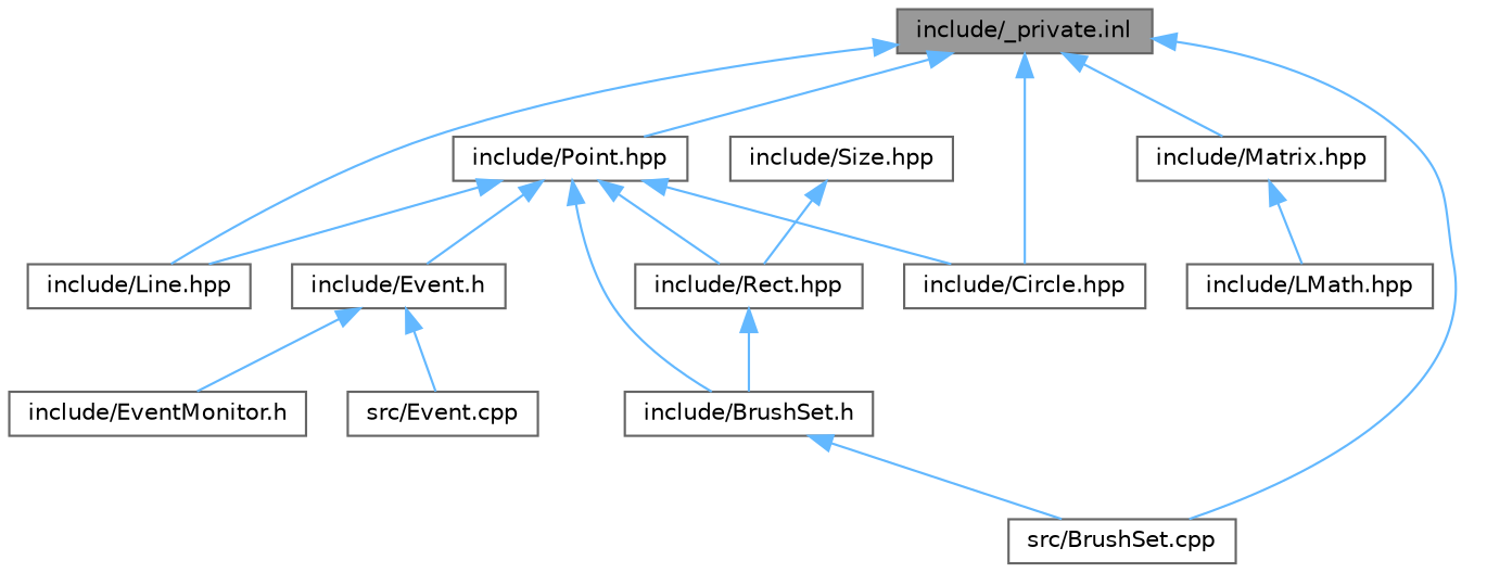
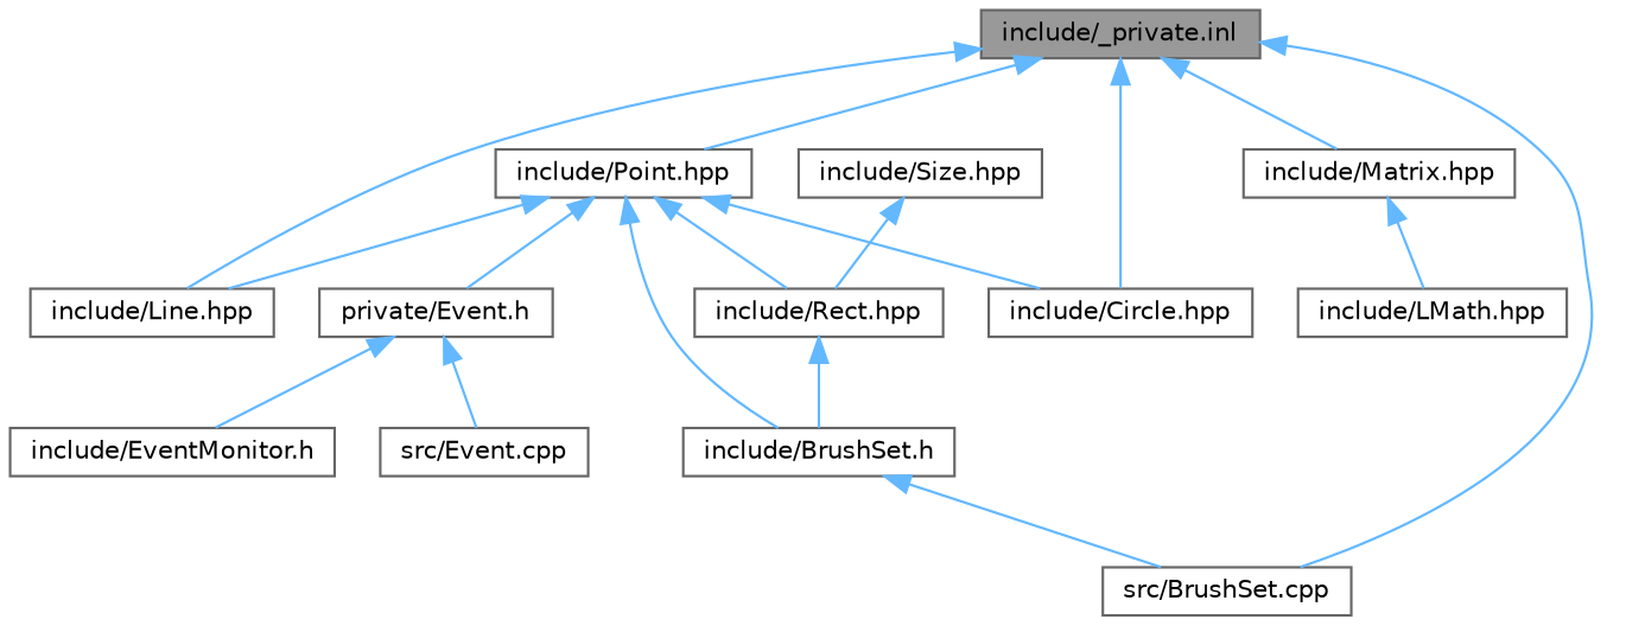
  digraph {
    node [color=grey40 fillcolor=white fontname=Helvetica fontsize=10 shape=box style=filled]
    edge [color=steelblue1 dir=back fontname=Helvetica fontsize=10 labelfontname=Helvetica labelfontsize=10 style=solid]
    n1 [color=gray40 fillcolor=grey60 fontcolor=black height=0.2 label="include/_private.inl" width=0.4]
    n2 [height=0.2 label="include/Circle.hpp" width=0.4]
    n3 [height=0.2 label="include/Line.hpp" width=0.4]
    n4 [height=0.2 label="include/Matrix.hpp" width=0.4]
    n5 [height=0.2 label="include/Point.hpp" width=0.4]
    n6 [height=0.2 label="src/BrushSet.cpp" width=0.4]
    n7 [height=0.2 label="include/LMath.hpp" width=0.4]
    n8 [height=0.2 label="include/BrushSet.h" width=0.4]
-   n9 [height=0.2 label="include/Event.h" width=0.4]
+   n9 [height=0.2 label="private/Event.h" width=0.4]
    n10 [height=0.2 label="include/Rect.hpp" width=0.4]
    n11 [height=0.2 label="include/Size.hpp" width=0.4]
    n12 [height=0.2 label="include/EventMonitor.h" width=0.4]
    n13 [height=0.2 label="src/Event.cpp" width=0.4]
    n1 -> n2
    n1 -> n3
    n1 -> n4
    n1 -> n5
    n1 -> n6
    n4 -> n7
    n5 -> n2
    n5 -> n3
    n5 -> n8
    n5 -> n9
    n5 -> n10
    n8 -> n6
    n9 -> n12
    n9 -> n13
    n10 -> n8
    n11 -> n10
  }
